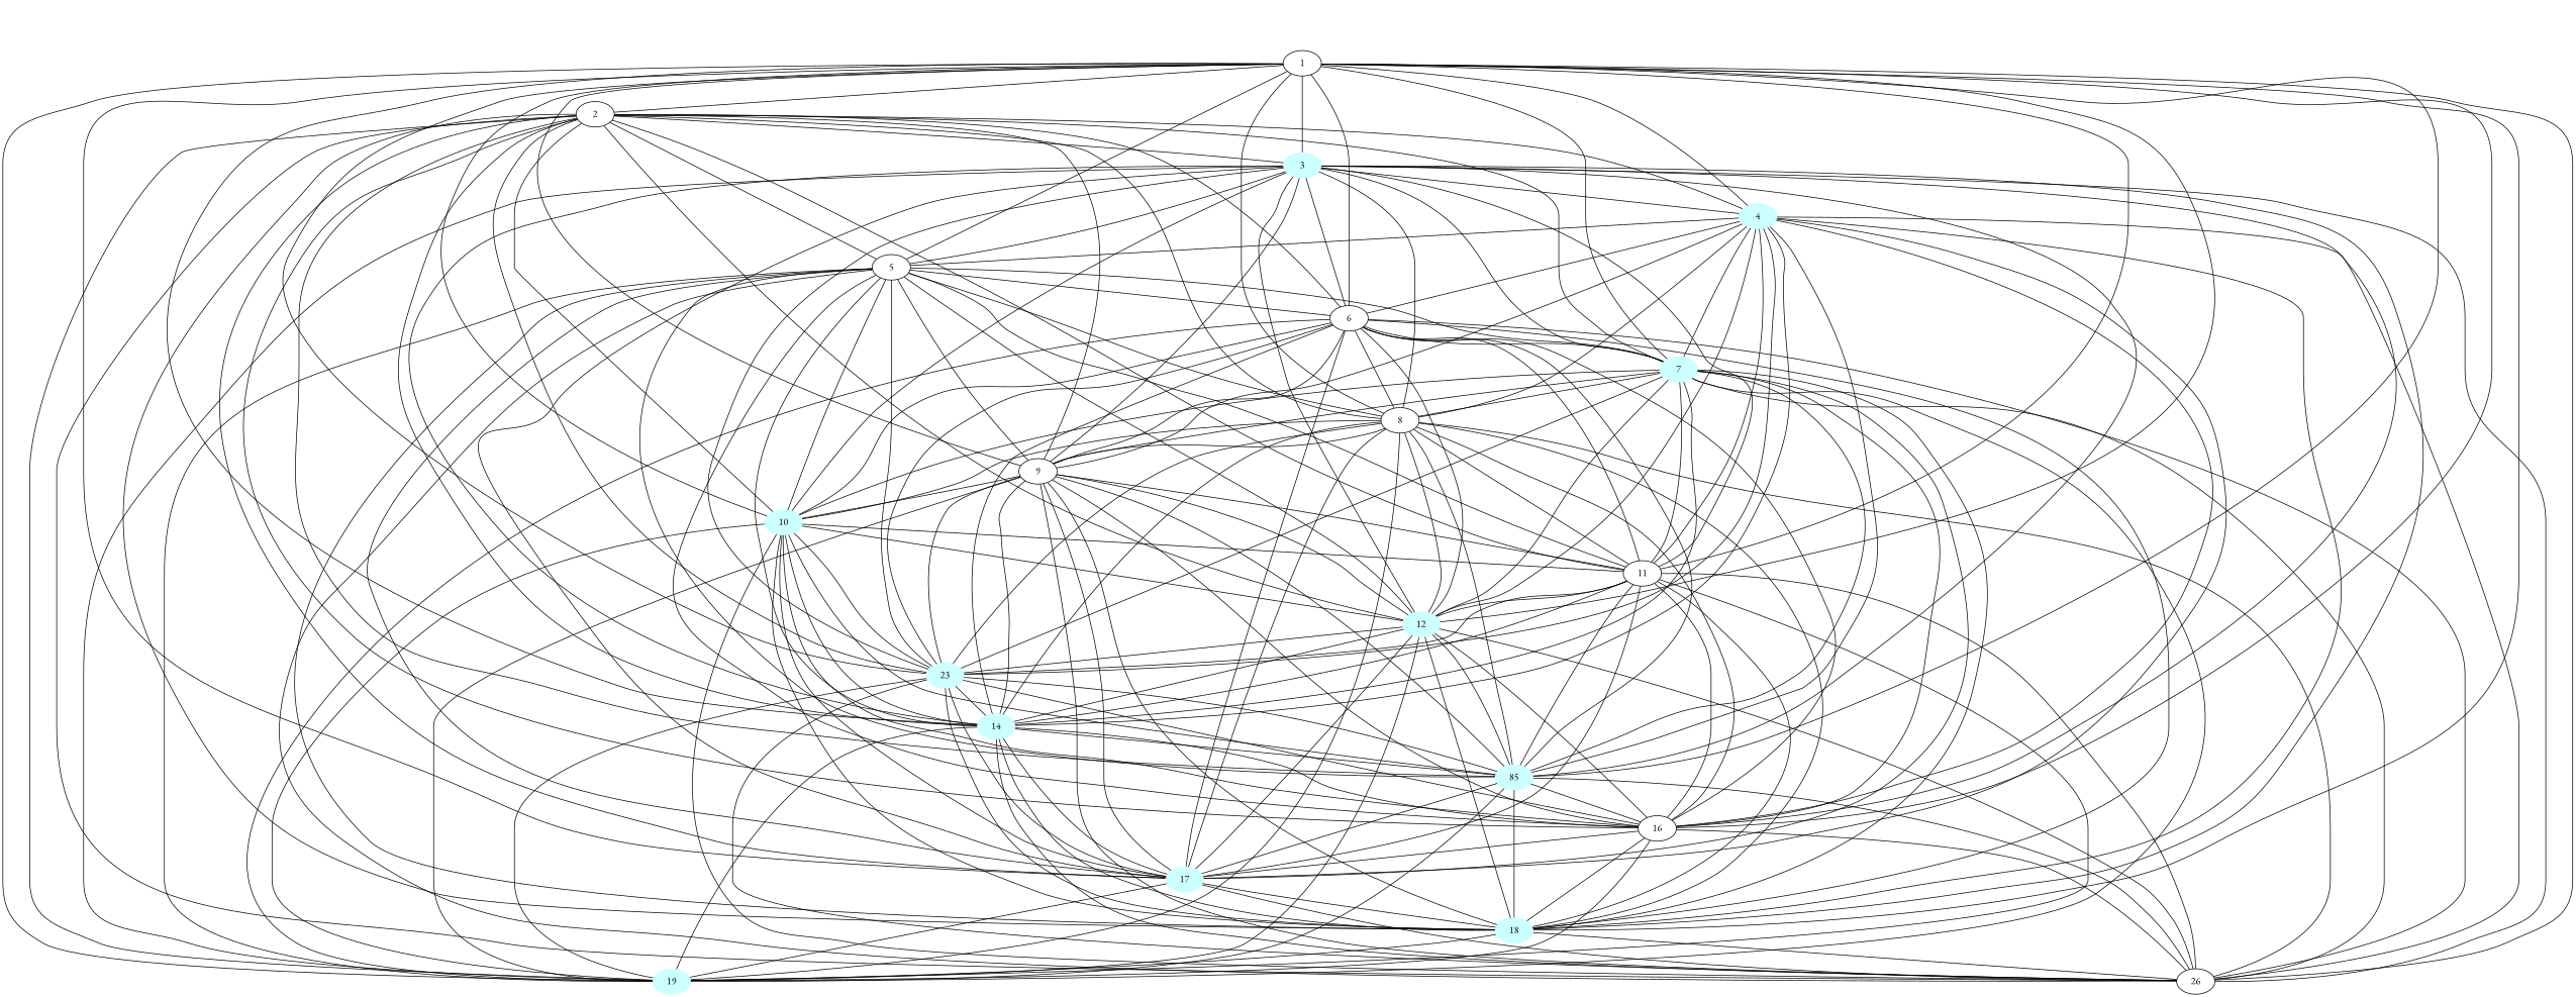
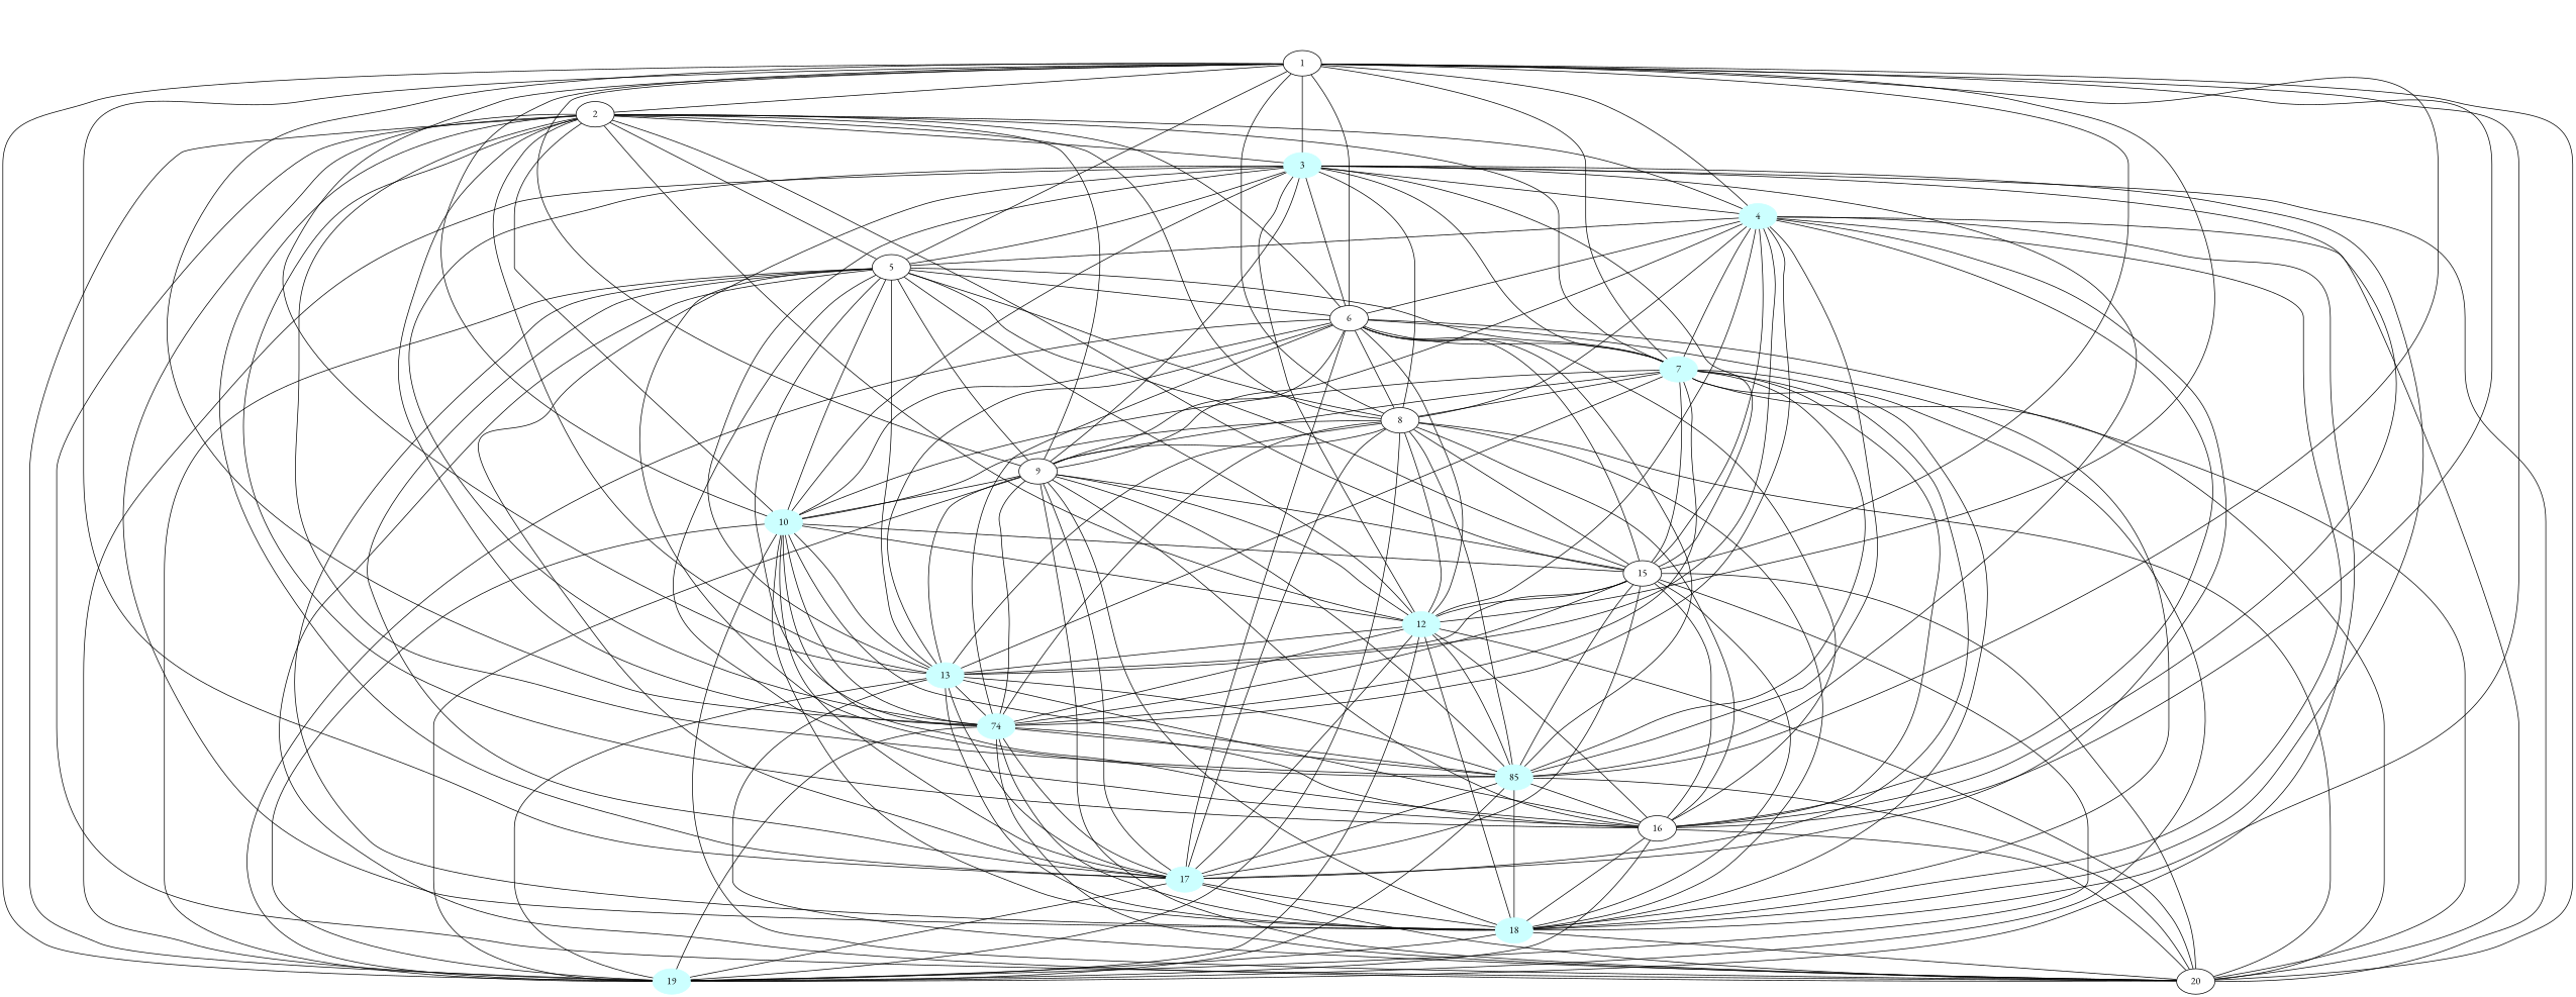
  graph {
    fontname="EB Garamond"
    node [color="#CCFFFF" fontname="EB Garamond" style=filled]
    edge [fontname="EB Garamond"]
    3
    4
    7
    10
    12
-   13 [label=23]
-   14
+   13
+   14 [label=74]
    n8 [label=85]
    17
    18
    19
    5 [color="" style=""]
    6 [color="" style=""]
    8 [color="" style=""]
    9 [color="" style=""]
-   11 [color="" style=""]
+   11 [label=15 color="" style=""]
    16 [color="" style=""]
-   20 [label=26 color="" style=""]
+   20 [color="" style=""]
    1 [color="" style=""]
    2 [color="" style=""]
    3 -- 4
    3 -- 7
    3 -- 10
    3 -- 12
    3 -- 13
    3 -- 14
    3 -- n8
    3 -- 17
    3 -- 18
    3 -- 19
    3 -- 5
    3 -- 6
    3 -- 8
    3 -- 9
    3 -- 11
    3 -- 16
    3 -- 20
    4 -- 7
    4 -- 12
    4 -- 13
    4 -- 14
    4 -- n8
    4 -- 17
    4 -- 18
+   4 -- 19
    4 -- 5
    4 -- 6
    4 -- 8
    4 -- 9
    4 -- 11
    4 -- 16
    4 -- 20
    7 -- 10
-   7 -- 12
    7 -- 13
    7 -- 14
    7 -- n8
    7 -- 17
    7 -- 18
    7 -- 19
    7 -- 8
    7 -- 9
    7 -- 11
    7 -- 16
    7 -- 20
    10 -- 12
    10 -- 13
    10 -- 14
    10 -- n8
    10 -- 17
    10 -- 18
    10 -- 19
    10 -- 11
    10 -- 16
    10 -- 20
    12 -- 13
    12 -- 14
    12 -- n8
    12 -- 17
    12 -- 18
    12 -- 19
    12 -- 16
    12 -- 20
    13 -- 14
    13 -- n8
    13 -- 17
    13 -- 18
    13 -- 19
    13 -- 16
    13 -- 20
    14 -- n8
    14 -- 17
    14 -- 18
    14 -- 19
    14 -- 16
    14 -- 20
    n8 -- 17
    n8 -- 18
    n8 -- 19
    n8 -- 16
    n8 -- 20
    17 -- 18
    17 -- 19
    17 -- 20
    18 -- 19
    18 -- 20
    5 -- 7
    5 -- 10
    5 -- 12
    5 -- 13
    5 -- 14
    5 -- n8
    5 -- 17
    5 -- 18
    5 -- 19
    5 -- 6
    5 -- 8
    5 -- 9
    5 -- 11
    5 -- 16
    5 -- 20
    6 -- 7
    6 -- 10
    6 -- 12
    6 -- 13
    6 -- 14
    6 -- n8
    6 -- 17
    6 -- 18
    6 -- 19
    6 -- 8
    6 -- 9
    6 -- 11
    6 -- 16
    6 -- 20
    8 -- 10
    8 -- 12
    8 -- 13
    8 -- 14
    8 -- n8
    8 -- 17
    8 -- 18
    8 -- 19
    8 -- 9
    8 -- 11
    8 -- 16
    8 -- 20
    9 -- 10
    9 -- 12
    9 -- 13
    9 -- 14
    9 -- n8
    9 -- 17
    9 -- 18
    9 -- 19
    9 -- 11
    9 -- 16
    9 -- 20
    11 -- 12
    11 -- 13
    11 -- 14
    11 -- n8
    11 -- 17
    11 -- 18
    11 -- 19
    11 -- 16
    11 -- 20
-   16 -- 17
    16 -- 18
    16 -- 19
    16 -- 20
    1 -- 3
    1 -- 4
    1 -- 7
    1 -- 10
    1 -- 12
    1 -- 13
    1 -- 14
    1 -- n8
    1 -- 17
    1 -- 18
    1 -- 19
    1 -- 5
    1 -- 6
    1 -- 8
    1 -- 9
    1 -- 11
    1 -- 16
    1 -- 20
    1 -- 2
    2 -- 3
    2 -- 4
    2 -- 7
    2 -- 10
    2 -- 12
    2 -- 13
    2 -- 14
    2 -- n8
    2 -- 17
    2 -- 18
    2 -- 19
    2 -- 5
    2 -- 6
    2 -- 8
    2 -- 9
    2 -- 11
    2 -- 16
    2 -- 20
  }
